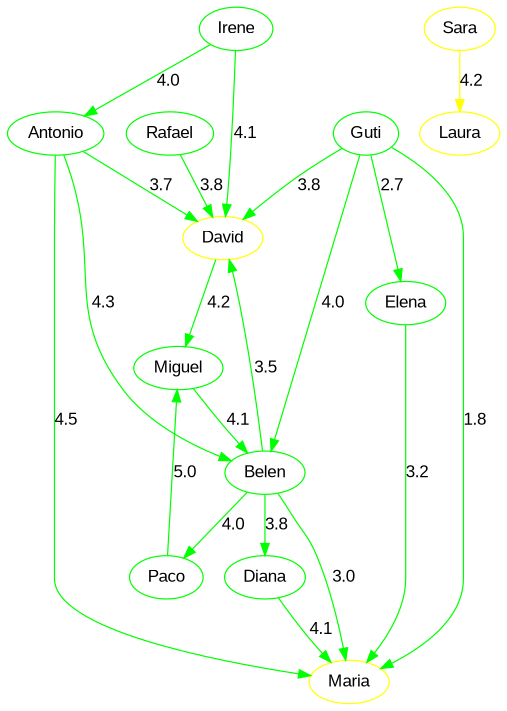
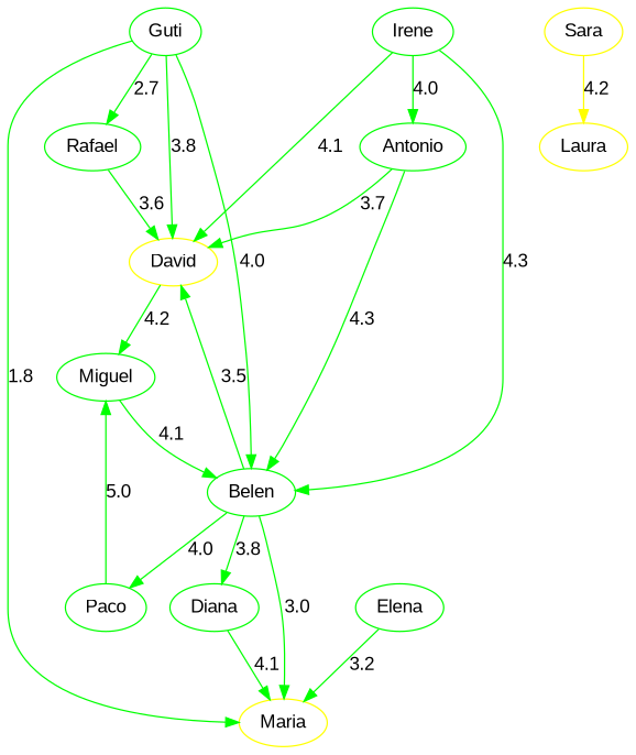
  digraph {
    fontname="Liberation Sans"
    node [color=green fontname="Liberation Sans"]
    edge [color=green fontname="Liberation Sans"]
    n1 [label=Diana]
    n2 [color=yellow label=Maria]
    n3 [color=yellow label=David]
    n4 [label=Miguel]
    n5 [label=Guti]
    n6 [label=Belen]
    n7 [label=Elena]
    n8 [label=Paco]
    n9 [label=Rafael]
    n10 [label=Irene]
    n11 [label=Antonio]
    n12 [color=yellow label=Laura]
    n13 [color=yellow label=Sara]
    n1 -> n2 [label=4.1]
    n3 -> n4 [label=4.2]
    n4 -> n6 [label=4.1]
    n5 -> n2 [label=1.8]
    n5 -> n3 [label=3.8]
    n5 -> n6 [label=4.0]
-   n5 -> n7 [label=2.7]
+   n5 -> n9 [label=2.7]
    n6 -> n1 [label=3.8]
    n6 -> n2 [label=3.0]
    n6 -> n3 [label=3.5]
    n6 -> n8 [label=4.0]
    n7 -> n2 [label=3.2]
    n8 -> n4 [label=5.0]
-   n9 -> n3 [label=3.8]
+   n9 -> n3 [label=3.6]
    n10 -> n3 [label=4.1]
+   n10 -> n6 [label=4.3]
    n10 -> n11 [label=4.0]
-   n11 -> n2 [label=4.5]
    n11 -> n3 [label=3.7]
    n11 -> n6 [label=4.3]
    n13 -> n12 [color=yellow label=4.2]
  }
